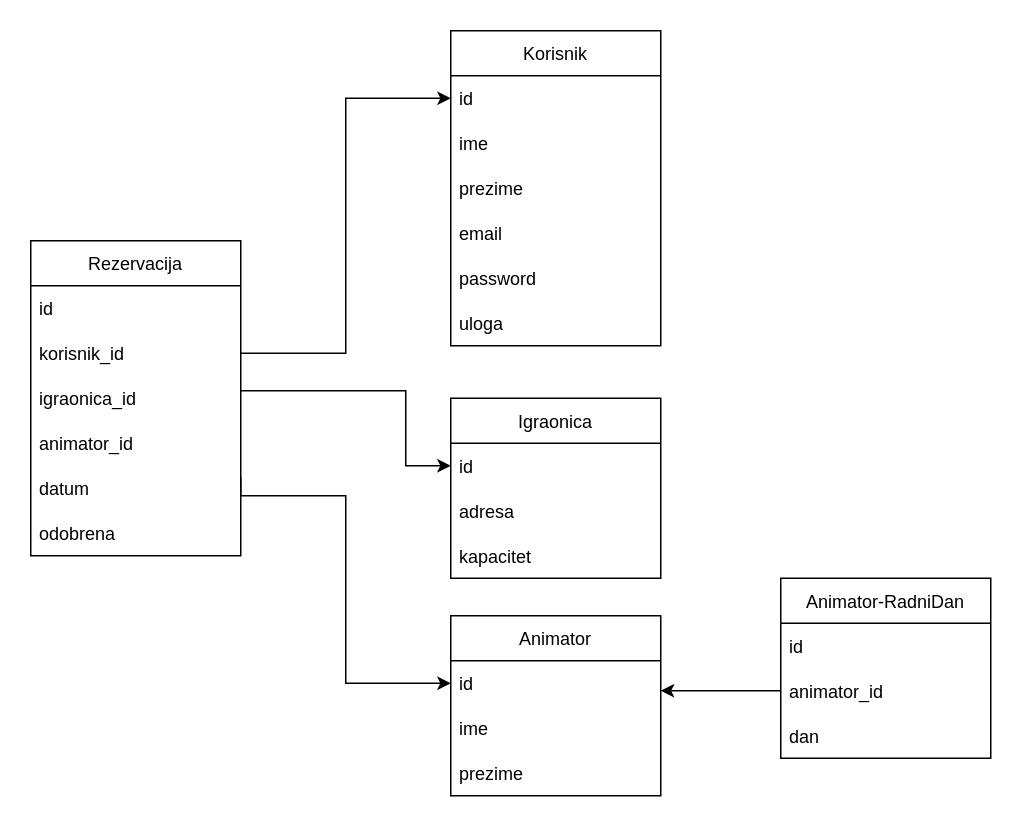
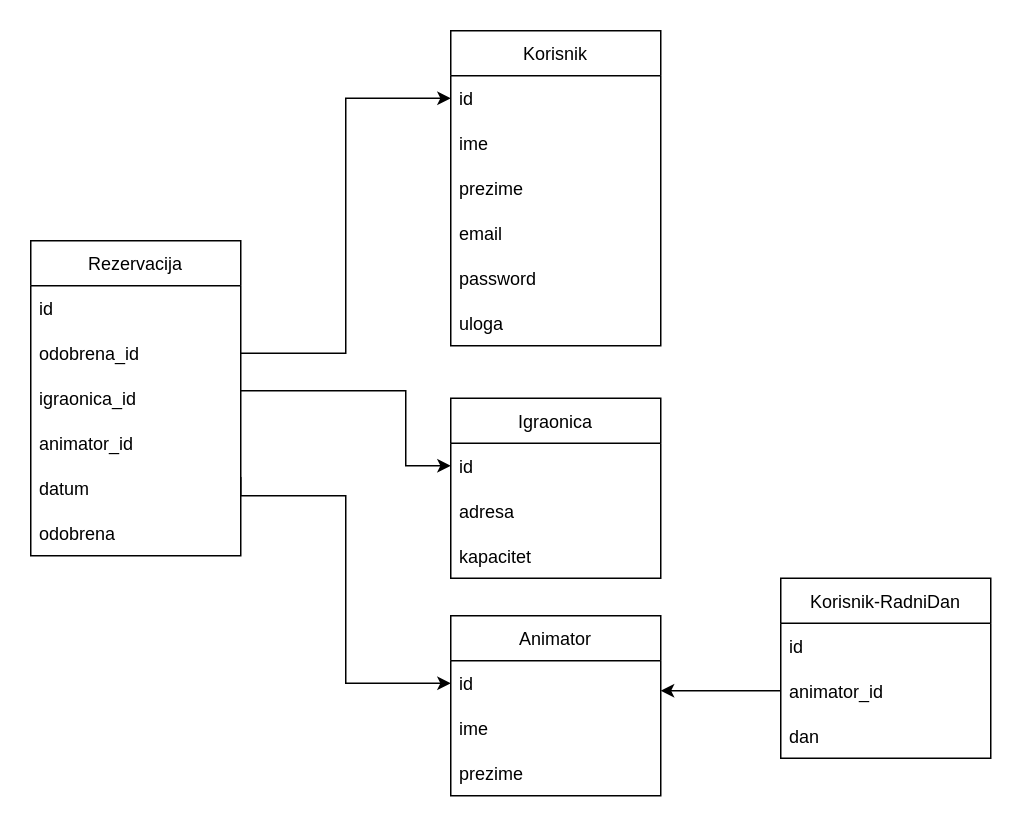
  <mxCell id="0" />
  <mxCell id="1" parent="0" />
  <mxCell id="2" style="edgeStyle=orthogonalEdgeStyle;rounded=0;orthogonalLoop=1;jettySize=auto;html=1;exitX=1;exitY=0.75;exitDx=0;exitDy=0;" parent="1" source="3" target="11" edge="1"><mxGeometry relative="1" as="geometry"><Array as="points"><mxPoint x="160" y="330" /><mxPoint x="230" y="330" /><mxPoint x="230" y="455" /></Array></mxGeometry></mxCell>
  <mxCell id="3" value="Rezervacija" style="swimlane;fontStyle=0;childLayout=stackLayout;horizontal=1;startSize=30;horizontalStack=0;resizeParent=1;resizeParentMax=0;resizeLast=0;collapsible=1;marginBottom=0;" parent="1" vertex="1"><mxGeometry x="20" y="160" width="140" height="210" as="geometry" /></mxCell>
  <mxCell id="4" value="id" style="text;strokeColor=none;fillColor=none;align=left;verticalAlign=middle;spacingLeft=4;spacingRight=4;overflow=hidden;points=[[0,0.5],[1,0.5]];portConstraint=eastwest;rotatable=0;" parent="3" vertex="1"><mxGeometry y="30" width="140" height="30" as="geometry" /></mxCell>
- <mxCell id="5" value="korisnik_id" style="text;strokeColor=none;fillColor=none;align=left;verticalAlign=middle;spacingLeft=4;spacingRight=4;overflow=hidden;points=[[0,0.5],[1,0.5]];portConstraint=eastwest;rotatable=0;" parent="3" vertex="1"><mxGeometry y="60" width="140" height="30" as="geometry" /></mxCell>
+ <mxCell id="5" value="odobrena_id" style="text;strokeColor=none;fillColor=none;align=left;verticalAlign=middle;spacingLeft=4;spacingRight=4;overflow=hidden;points=[[0,0.5],[1,0.5]];portConstraint=eastwest;rotatable=0;" parent="3" vertex="1"><mxGeometry y="60" width="140" height="30" as="geometry" /></mxCell>
  <mxCell id="6" value="igraonica_id" style="text;strokeColor=none;fillColor=none;align=left;verticalAlign=middle;spacingLeft=4;spacingRight=4;overflow=hidden;points=[[0,0.5],[1,0.5]];portConstraint=eastwest;rotatable=0;" parent="3" vertex="1"><mxGeometry y="90" width="140" height="30" as="geometry" /></mxCell>
  <mxCell id="7" value="animator_id" style="text;strokeColor=none;fillColor=none;align=left;verticalAlign=middle;spacingLeft=4;spacingRight=4;overflow=hidden;points=[[0,0.5],[1,0.5]];portConstraint=eastwest;rotatable=0;" parent="3" vertex="1"><mxGeometry y="120" width="140" height="30" as="geometry" /></mxCell>
  <mxCell id="8" value="datum" style="text;strokeColor=none;fillColor=none;align=left;verticalAlign=middle;spacingLeft=4;spacingRight=4;overflow=hidden;points=[[0,0.5],[1,0.5]];portConstraint=eastwest;rotatable=0;" parent="3" vertex="1"><mxGeometry y="150" width="140" height="30" as="geometry" /></mxCell>
  <mxCell id="9" value="odobrena" style="text;strokeColor=none;fillColor=none;align=left;verticalAlign=middle;spacingLeft=4;spacingRight=4;overflow=hidden;points=[[0,0.5],[1,0.5]];portConstraint=eastwest;rotatable=0;" vertex="1" parent="3"><mxGeometry y="180" width="140" height="30" as="geometry" /></mxCell>
  <mxCell id="10" value="Animator" style="swimlane;fontStyle=0;childLayout=stackLayout;horizontal=1;startSize=30;horizontalStack=0;resizeParent=1;resizeParentMax=0;resizeLast=0;collapsible=1;marginBottom=0;" parent="1" vertex="1"><mxGeometry x="300" y="410" width="140" height="120" as="geometry"><mxRectangle x="360" y="380" width="80" height="30" as="alternateBounds" /></mxGeometry></mxCell>
  <mxCell id="11" value="id" style="text;strokeColor=none;fillColor=none;align=left;verticalAlign=middle;spacingLeft=4;spacingRight=4;overflow=hidden;points=[[0,0.5],[1,0.5]];portConstraint=eastwest;rotatable=0;" parent="10" vertex="1"><mxGeometry y="30" width="140" height="30" as="geometry" /></mxCell>
  <mxCell id="12" value="ime" style="text;strokeColor=none;fillColor=none;align=left;verticalAlign=middle;spacingLeft=4;spacingRight=4;overflow=hidden;points=[[0,0.5],[1,0.5]];portConstraint=eastwest;rotatable=0;" parent="10" vertex="1"><mxGeometry y="60" width="140" height="30" as="geometry" /></mxCell>
  <mxCell id="13" value="prezime" style="text;strokeColor=none;fillColor=none;align=left;verticalAlign=middle;spacingLeft=4;spacingRight=4;overflow=hidden;points=[[0,0.5],[1,0.5]];portConstraint=eastwest;rotatable=0;" parent="10" vertex="1"><mxGeometry y="90" width="140" height="30" as="geometry" /></mxCell>
  <mxCell id="14" value="Igraonica" style="swimlane;fontStyle=0;childLayout=stackLayout;horizontal=1;startSize=30;horizontalStack=0;resizeParent=1;resizeParentMax=0;resizeLast=0;collapsible=1;marginBottom=0;" parent="1" vertex="1"><mxGeometry x="300" y="265" width="140" height="120" as="geometry"><mxRectangle x="360" y="230" width="80" height="30" as="alternateBounds" /></mxGeometry></mxCell>
  <mxCell id="15" value="id" style="text;strokeColor=none;fillColor=none;align=left;verticalAlign=middle;spacingLeft=4;spacingRight=4;overflow=hidden;points=[[0,0.5],[1,0.5]];portConstraint=eastwest;rotatable=0;" parent="14" vertex="1"><mxGeometry y="30" width="140" height="30" as="geometry" /></mxCell>
  <mxCell id="16" value="adresa" style="text;strokeColor=none;fillColor=none;align=left;verticalAlign=middle;spacingLeft=4;spacingRight=4;overflow=hidden;points=[[0,0.5],[1,0.5]];portConstraint=eastwest;rotatable=0;" parent="14" vertex="1"><mxGeometry y="60" width="140" height="30" as="geometry" /></mxCell>
  <mxCell id="17" value="kapacitet" style="text;strokeColor=none;fillColor=none;align=left;verticalAlign=middle;spacingLeft=4;spacingRight=4;overflow=hidden;points=[[0,0.5],[1,0.5]];portConstraint=eastwest;rotatable=0;" parent="14" vertex="1"><mxGeometry y="90" width="140" height="30" as="geometry" /></mxCell>
  <mxCell id="18" style="edgeStyle=orthogonalEdgeStyle;rounded=0;orthogonalLoop=1;jettySize=auto;html=1;entryX=0;entryY=0.5;entryDx=0;entryDy=0;" parent="1" source="5" target="21" edge="1"><mxGeometry relative="1" as="geometry" /></mxCell>
  <mxCell id="19" style="edgeStyle=orthogonalEdgeStyle;rounded=0;orthogonalLoop=1;jettySize=auto;html=1;entryX=0;entryY=0.5;entryDx=0;entryDy=0;" parent="1" source="6" target="15" edge="1"><mxGeometry relative="1" as="geometry"><Array as="points"><mxPoint x="270" y="260" /><mxPoint x="270" y="310" /></Array></mxGeometry></mxCell>
  <mxCell id="20" value="Korisnik" style="swimlane;fontStyle=0;childLayout=stackLayout;horizontal=1;startSize=30;horizontalStack=0;resizeParent=1;resizeParentMax=0;resizeLast=0;collapsible=1;marginBottom=0;" parent="1" vertex="1"><mxGeometry x="300" y="20" width="140" height="210" as="geometry"><mxRectangle x="360" y="30" width="80" height="30" as="alternateBounds" /></mxGeometry></mxCell>
  <mxCell id="21" value="id" style="text;strokeColor=none;fillColor=none;align=left;verticalAlign=middle;spacingLeft=4;spacingRight=4;overflow=hidden;points=[[0,0.5],[1,0.5]];portConstraint=eastwest;rotatable=0;" parent="20" vertex="1"><mxGeometry y="30" width="140" height="30" as="geometry" /></mxCell>
  <mxCell id="22" value="ime" style="text;strokeColor=none;fillColor=none;align=left;verticalAlign=middle;spacingLeft=4;spacingRight=4;overflow=hidden;points=[[0,0.5],[1,0.5]];portConstraint=eastwest;rotatable=0;" parent="20" vertex="1"><mxGeometry y="60" width="140" height="30" as="geometry" /></mxCell>
  <mxCell id="23" value="prezime" style="text;strokeColor=none;fillColor=none;align=left;verticalAlign=middle;spacingLeft=4;spacingRight=4;overflow=hidden;points=[[0,0.5],[1,0.5]];portConstraint=eastwest;rotatable=0;" parent="20" vertex="1"><mxGeometry y="90" width="140" height="30" as="geometry" /></mxCell>
  <mxCell id="24" value="email" style="text;strokeColor=none;fillColor=none;align=left;verticalAlign=middle;spacingLeft=4;spacingRight=4;overflow=hidden;points=[[0,0.5],[1,0.5]];portConstraint=eastwest;rotatable=0;" parent="20" vertex="1"><mxGeometry y="120" width="140" height="30" as="geometry" /></mxCell>
  <mxCell id="25" value="password" style="text;strokeColor=none;fillColor=none;align=left;verticalAlign=middle;spacingLeft=4;spacingRight=4;overflow=hidden;points=[[0,0.5],[1,0.5]];portConstraint=eastwest;rotatable=0;" parent="20" vertex="1"><mxGeometry y="150" width="140" height="30" as="geometry" /></mxCell>
  <mxCell id="26" value="uloga" style="text;strokeColor=none;fillColor=none;align=left;verticalAlign=middle;spacingLeft=4;spacingRight=4;overflow=hidden;points=[[0,0.5],[1,0.5]];portConstraint=eastwest;rotatable=0;" vertex="1" parent="20"><mxGeometry y="180" width="140" height="30" as="geometry" /></mxCell>
- <mxCell id="27" value="Animator-RadniDan" style="swimlane;fontStyle=0;childLayout=stackLayout;horizontal=1;startSize=30;horizontalStack=0;resizeParent=1;resizeParentMax=0;resizeLast=0;collapsible=1;marginBottom=0;" parent="1" vertex="1"><mxGeometry x="520" y="385" width="140" height="120" as="geometry" /></mxCell>
+ <mxCell id="27" value="Korisnik-RadniDan" style="swimlane;fontStyle=0;childLayout=stackLayout;horizontal=1;startSize=30;horizontalStack=0;resizeParent=1;resizeParentMax=0;resizeLast=0;collapsible=1;marginBottom=0;" parent="1" vertex="1"><mxGeometry x="520" y="385" width="140" height="120" as="geometry" /></mxCell>
  <mxCell id="28" value="id" style="text;strokeColor=none;fillColor=none;align=left;verticalAlign=middle;spacingLeft=4;spacingRight=4;overflow=hidden;points=[[0,0.5],[1,0.5]];portConstraint=eastwest;rotatable=0;" parent="27" vertex="1"><mxGeometry y="30" width="140" height="30" as="geometry" /></mxCell>
  <mxCell id="29" value="animator_id" style="text;strokeColor=none;fillColor=none;align=left;verticalAlign=middle;spacingLeft=4;spacingRight=4;overflow=hidden;points=[[0,0.5],[1,0.5]];portConstraint=eastwest;rotatable=0;" parent="27" vertex="1"><mxGeometry y="60" width="140" height="30" as="geometry" /></mxCell>
  <mxCell id="30" value="dan" style="text;strokeColor=none;fillColor=none;align=left;verticalAlign=middle;spacingLeft=4;spacingRight=4;overflow=hidden;points=[[0,0.5],[1,0.5]];portConstraint=eastwest;rotatable=0;" parent="27" vertex="1"><mxGeometry y="90" width="140" height="30" as="geometry" /></mxCell>
  <mxCell id="31" style="edgeStyle=orthogonalEdgeStyle;rounded=0;orthogonalLoop=1;jettySize=auto;html=1;" parent="1" source="29" target="11" edge="1"><mxGeometry relative="1" as="geometry"><Array as="points"><mxPoint x="460" y="460" /><mxPoint x="460" y="460" /></Array></mxGeometry></mxCell>
